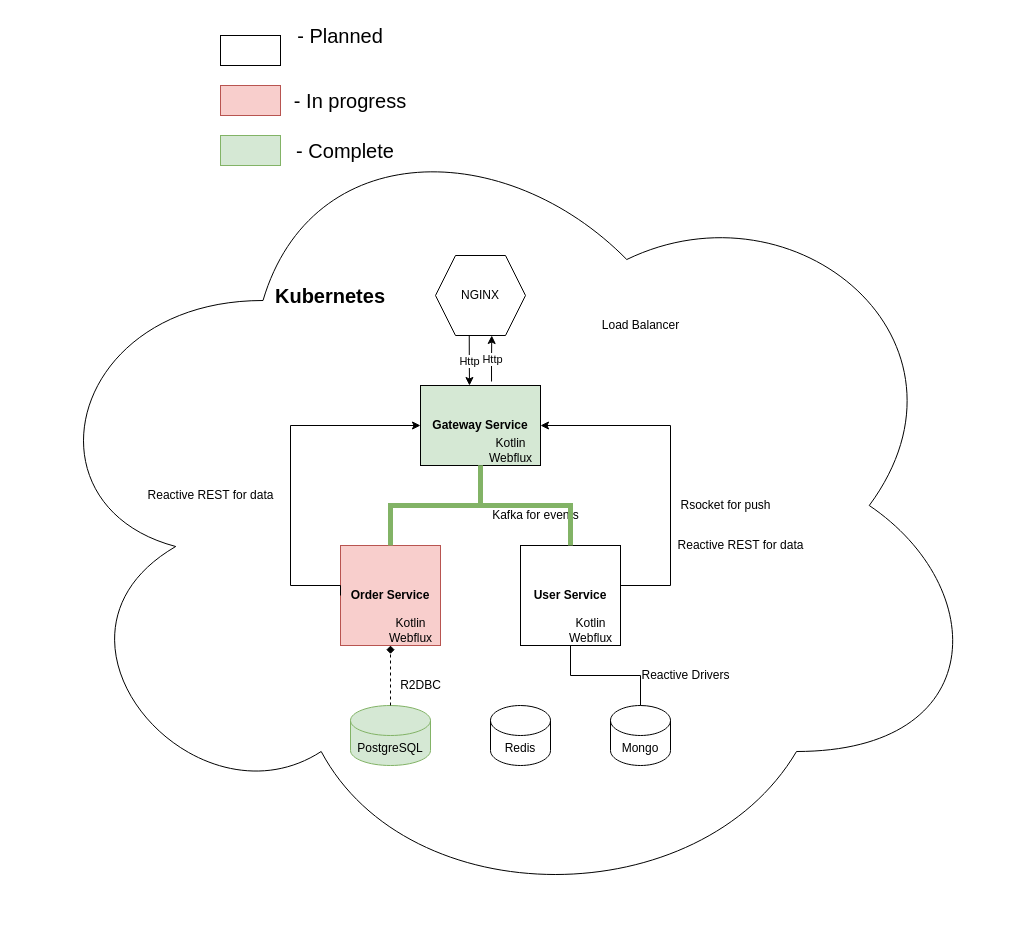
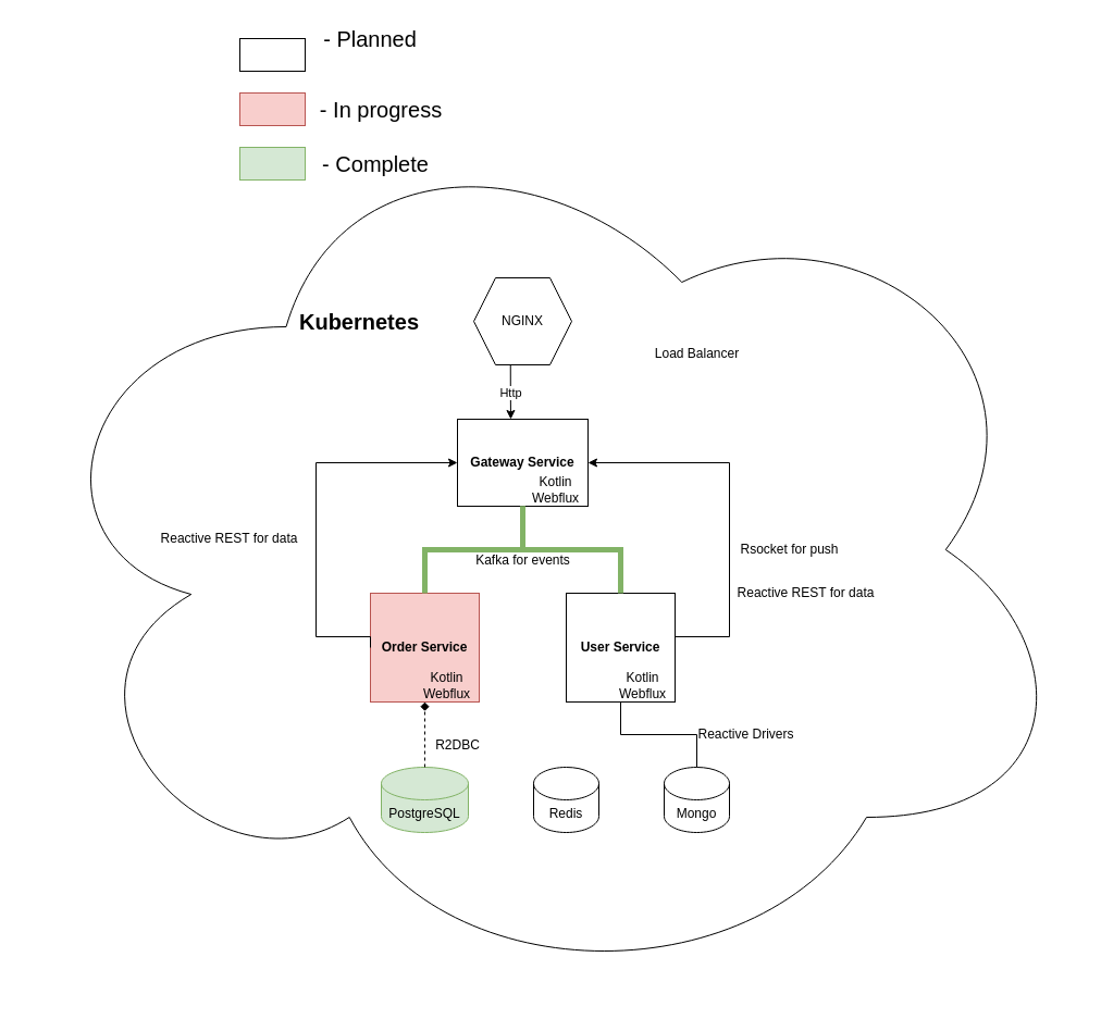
  <mxCell id="0" />
  <mxCell id="1" parent="0" />
  <mxCell id="2" value="" style="ellipse;shape=cloud;whiteSpace=wrap;html=1;" vertex="1" parent="1"><mxGeometry x="20" y="95" width="970" height="820" as="geometry" /></mxCell>
- <mxCell id="3" value="&lt;b&gt;Gateway Service&lt;/b&gt;" style="rounded=0;whiteSpace=wrap;html=1;fillColor=#d5e8d4;" vertex="1" parent="1"><mxGeometry x="420" y="385" width="120" height="80" as="geometry" /></mxCell>
+ <mxCell id="3" value="&lt;b&gt;Gateway Service&lt;/b&gt;" style="rounded=0;whiteSpace=wrap;html=1;" vertex="1" parent="1"><mxGeometry x="420" y="385" width="120" height="80" as="geometry" /></mxCell>
  <mxCell id="4" value="&lt;b&gt;Order Service&lt;/b&gt;" style="whiteSpace=wrap;html=1;aspect=fixed;fillColor=#f8cecc;strokeColor=#b85450;" vertex="1" parent="1"><mxGeometry x="340" y="545" width="100" height="100" as="geometry" /></mxCell>
  <mxCell id="5" value="&lt;b&gt;User Service&lt;/b&gt;" style="whiteSpace=wrap;html=1;aspect=fixed;" vertex="1" parent="1"><mxGeometry x="520" y="545" width="100" height="100" as="geometry" /></mxCell>
- <mxCell id="6" value="Kafka for events" style="text;html=1;align=center;verticalAlign=middle;resizable=0;points=[];autosize=1;strokeColor=none;fillColor=none;" vertex="1" parent="1"><mxGeometry x="485" y="505" width="100" height="20" as="geometry" /></mxCell>
+ <mxCell id="6" value="Kafka for events" style="text;html=1;align=center;verticalAlign=middle;resizable=0;points=[];autosize=1;strokeColor=none;fillColor=none;" vertex="1" parent="1"><mxGeometry x="430" y="505" width="100" height="20" as="geometry" /></mxCell>
  <mxCell id="7" value="" style="endArrow=classic;html=1;rounded=0;edgeStyle=orthogonalEdgeStyle;entryX=1;entryY=0.5;entryDx=0;entryDy=0;" edge="1" parent="1" target="3"><mxGeometry width="50" height="50" relative="1" as="geometry"><mxPoint x="620" y="585" as="sourcePoint" /><mxPoint x="660" y="425" as="targetPoint" /><Array as="points"><mxPoint x="670" y="585" /><mxPoint x="670" y="425" /></Array></mxGeometry></mxCell>
  <mxCell id="8" value="" style="endArrow=classic;html=1;rounded=0;edgeStyle=orthogonalEdgeStyle;entryX=0;entryY=0.5;entryDx=0;entryDy=0;exitX=0;exitY=0.5;exitDx=0;exitDy=0;" edge="1" parent="1" source="4" target="3"><mxGeometry width="50" height="50" relative="1" as="geometry"><mxPoint x="240" y="585" as="sourcePoint" /><mxPoint x="160" y="425" as="targetPoint" /><Array as="points"><mxPoint x="290" y="585" /><mxPoint x="290" y="425" /></Array></mxGeometry></mxCell>
  <mxCell id="9" value="Reactive REST for data" style="text;html=1;align=center;verticalAlign=middle;resizable=0;points=[];autosize=1;strokeColor=none;fillColor=none;" vertex="1" parent="1"><mxGeometry y="485" width="140" height="20" as="geometry" x="140" /></mxCell>
  <mxCell id="10" value="Rsocket for push" style="text;html=1;align=center;verticalAlign=middle;resizable=0;points=[];autosize=1;strokeColor=none;fillColor=none;" vertex="1" parent="1"><mxGeometry x="670" y="495" width="110" height="20" as="geometry" /></mxCell>
  <mxCell id="11" value="PostgreSQL" style="shape=cylinder3;whiteSpace=wrap;html=1;boundedLbl=1;backgroundOutline=1;size=15;fillColor=#d5e8d4;strokeColor=#82b366;" vertex="1" parent="1"><mxGeometry x="350" y="705" width="80" height="60" as="geometry" /></mxCell>
  <mxCell id="12" value="" style="endArrow=diamond;dashed=1;html=1;rounded=0;edgeStyle=orthogonalEdgeStyle;entryX=0.5;entryY=1;entryDx=0;entryDy=0;exitX=0.5;exitY=0;exitDx=0;exitDy=0;exitPerimeter=0;" edge="1" parent="1" source="11" target="4"><mxGeometry width="50" height="50" relative="1" as="geometry"><mxPoint x="530" y="715" as="sourcePoint" /><mxPoint x="580" y="665" as="targetPoint" /></mxGeometry></mxCell>
  <mxCell id="13" value="Redis" style="shape=cylinder3;whiteSpace=wrap;html=1;boundedLbl=1;backgroundOutline=1;size=15;" vertex="1" parent="1"><mxGeometry x="490" y="705" width="60" height="60" as="geometry" /></mxCell>
  <mxCell id="14" value="Mongo" style="shape=cylinder3;whiteSpace=wrap;html=1;boundedLbl=1;backgroundOutline=1;size=15;" vertex="1" parent="1"><mxGeometry x="610" y="705" width="60" height="60" as="geometry" /></mxCell>
  <mxCell id="15" value="" style="endArrow=none;dashed=0;html=1;rounded=0;edgeStyle=orthogonalEdgeStyle;exitX=0.5;exitY=0;exitDx=0;exitDy=0;exitPerimeter=0;entryX=0.5;entryY=1;entryDx=0;entryDy=0;" edge="1" parent="1" source="14" target="5"><mxGeometry width="50" height="50" relative="1" as="geometry"><mxPoint x="550" y="665" as="sourcePoint" /><mxPoint x="590" y="635" as="targetPoint" /></mxGeometry></mxCell>
  <mxCell id="16" value="R2DBC" style="text;html=1;align=center;verticalAlign=middle;resizable=0;points=[];autosize=1;strokeColor=none;fillColor=none;" vertex="1" parent="1"><mxGeometry x="390" y="675" width="60" height="20" as="geometry" /></mxCell>
  <mxCell id="17" value="Reactive Drivers" style="text;html=1;align=center;verticalAlign=middle;resizable=0;points=[];autosize=1;strokeColor=none;fillColor=none;" vertex="1" parent="1"><mxGeometry x="635" y="665" width="100" height="20" as="geometry" /></mxCell>
  <mxCell id="18" value="Reactive REST for data" style="text;html=1;align=center;verticalAlign=middle;resizable=0;points=[];autosize=1;strokeColor=none;fillColor=none;" vertex="1" parent="1"><mxGeometry x="670" y="535" width="140" height="20" as="geometry" /></mxCell>
  <mxCell id="19" value="&lt;div&gt;Kotlin&lt;/div&gt;&lt;div&gt;Webflux&lt;br&gt;&lt;/div&gt;" style="text;html=1;align=center;verticalAlign=middle;resizable=0;points=[];autosize=1;strokeColor=none;fillColor=none;" vertex="1" parent="1"><mxGeometry x="380" y="615" width="60" height="30" as="geometry" /></mxCell>
  <mxCell id="20" value="&lt;div&gt;Kotlin&lt;/div&gt;&lt;div&gt;Webflux&lt;br&gt;&lt;/div&gt;" style="text;html=1;align=center;verticalAlign=middle;resizable=0;points=[];autosize=1;strokeColor=none;fillColor=none;" vertex="1" parent="1"><mxGeometry x="560" y="615" width="60" height="30" as="geometry" /></mxCell>
  <mxCell id="21" value="&lt;div&gt;Kotlin&lt;/div&gt;&lt;div&gt;Webflux&lt;br&gt;&lt;/div&gt;" style="text;html=1;align=center;verticalAlign=middle;resizable=0;points=[];autosize=1;strokeColor=none;fillColor=none;" vertex="1" parent="1"><mxGeometry x="480" y="435" width="60" height="30" as="geometry" /></mxCell>
  <mxCell id="22" value="NGINX" style="shape=hexagon;perimeter=hexagonPerimeter2;whiteSpace=wrap;html=1;fixedSize=1;" vertex="1" parent="1"><mxGeometry x="435" y="255" width="90" height="80" as="geometry" /></mxCell>
  <mxCell id="23" value="" style="endArrow=classic;html=1;rounded=0;edgeStyle=orthogonalEdgeStyle;exitX=0.375;exitY=1;exitDx=0;exitDy=0;" edge="1" parent="1" source="22"><mxGeometry relative="1" as="geometry"><mxPoint x="500" y="575" as="sourcePoint" /><mxPoint x="469" y="385" as="targetPoint" /></mxGeometry></mxCell>
  <mxCell id="24" value="Http" style="edgeLabel;resizable=0;html=1;align=center;verticalAlign=middle;" connectable="0" vertex="1" parent="23"><mxGeometry relative="1" as="geometry" /></mxCell>
- <mxCell id="25" value="" style="endArrow=classic;html=1;rounded=0;edgeStyle=orthogonalEdgeStyle;exitX=0.592;exitY=-0.05;exitDx=0;exitDy=0;entryX=0.625;entryY=1;entryDx=0;entryDy=0;exitPerimeter=0;" edge="1" parent="1" source="3" target="22"><mxGeometry relative="1" as="geometry"><mxPoint x="478.75" y="345" as="sourcePoint" /><mxPoint x="479" y="395" as="targetPoint" /></mxGeometry></mxCell>
- <mxCell id="26" value="Http" style="edgeLabel;resizable=0;html=1;align=center;verticalAlign=middle;" connectable="0" vertex="1" parent="25"><mxGeometry relative="1" as="geometry" /></mxCell>
  <mxCell id="27" value="Load Balancer" style="text;html=1;align=center;verticalAlign=middle;resizable=0;points=[];autosize=1;strokeColor=none;fillColor=none;" vertex="1" parent="1"><mxGeometry x="590" y="315" width="100" height="20" as="geometry" /></mxCell>
  <mxCell id="28" value="" style="endArrow=none;html=1;rounded=0;edgeStyle=orthogonalEdgeStyle;entryX=0.5;entryY=0;entryDx=0;entryDy=0;fillColor=#d5e8d4;strokeColor=#82b366;strokeWidth=5;" edge="1" parent="1" target="5"><mxGeometry width="50" height="50" relative="1" as="geometry"><mxPoint x="480" y="465" as="sourcePoint" /><mxPoint x="570" y="545" as="targetPoint" /><Array as="points"><mxPoint x="480" y="505" /><mxPoint x="570" y="505" /></Array></mxGeometry></mxCell>
  <mxCell id="29" value="&lt;font style=&quot;font-size: 20px&quot;&gt;&lt;b&gt;Kubernetes&lt;/b&gt;&lt;/font&gt;" style="text;html=1;strokeColor=none;fillColor=none;align=center;verticalAlign=middle;whiteSpace=wrap;rounded=0;" vertex="1" parent="1"><mxGeometry x="290" y="280" width="80" height="30" as="geometry" /></mxCell>
  <mxCell id="30" value="" style="endArrow=none;html=1;rounded=0;edgeStyle=orthogonalEdgeStyle;entryX=0.5;entryY=0;entryDx=0;entryDy=0;fillColor=#d5e8d4;strokeColor=#82b366;strokeWidth=5;" edge="1" parent="1" target="4"><mxGeometry width="50" height="50" relative="1" as="geometry"><mxPoint x="480" y="465" as="sourcePoint" /><mxPoint x="580" y="555" as="targetPoint" /><Array as="points"><mxPoint x="480" y="465" /><mxPoint x="480" y="505" /><mxPoint x="390" y="505" /></Array></mxGeometry></mxCell>
  <mxCell id="31" value="" style="rounded=0;whiteSpace=wrap;html=1;fontSize=20;" vertex="1" parent="1"><mxGeometry x="220" y="35" width="60" height="30" as="geometry" /></mxCell>
  <mxCell id="32" value="" style="rounded=0;whiteSpace=wrap;html=1;fontSize=20;fillColor=#f8cecc;strokeColor=#b85450;" vertex="1" parent="1"><mxGeometry x="220" y="85" width="60" height="30" as="geometry" /></mxCell>
  <mxCell id="33" value="" style="rounded=0;whiteSpace=wrap;html=1;fontSize=20;fillColor=#d5e8d4;strokeColor=#82b366;" vertex="1" parent="1"><mxGeometry x="220" y="135" width="60" height="30" as="geometry" /></mxCell>
  <mxCell id="34" value="- Planned" style="text;html=1;strokeColor=none;fillColor=none;align=center;verticalAlign=middle;whiteSpace=wrap;rounded=0;fontSize=20;" vertex="1" parent="1"><mxGeometry x="290" y="20" width="100" height="30" as="geometry" /></mxCell>
  <mxCell id="35" value="- In progress" style="text;html=1;strokeColor=none;fillColor=none;align=center;verticalAlign=middle;whiteSpace=wrap;rounded=0;fontSize=20;" vertex="1" parent="1"><mxGeometry x="290" y="85" width="120" height="30" as="geometry" /></mxCell>
  <mxCell id="36" value="- Complete" style="text;html=1;strokeColor=none;fillColor=none;align=center;verticalAlign=middle;whiteSpace=wrap;rounded=0;fontSize=20;" vertex="1" parent="1"><mxGeometry x="290" y="135" width="110" height="30" as="geometry" /></mxCell>
